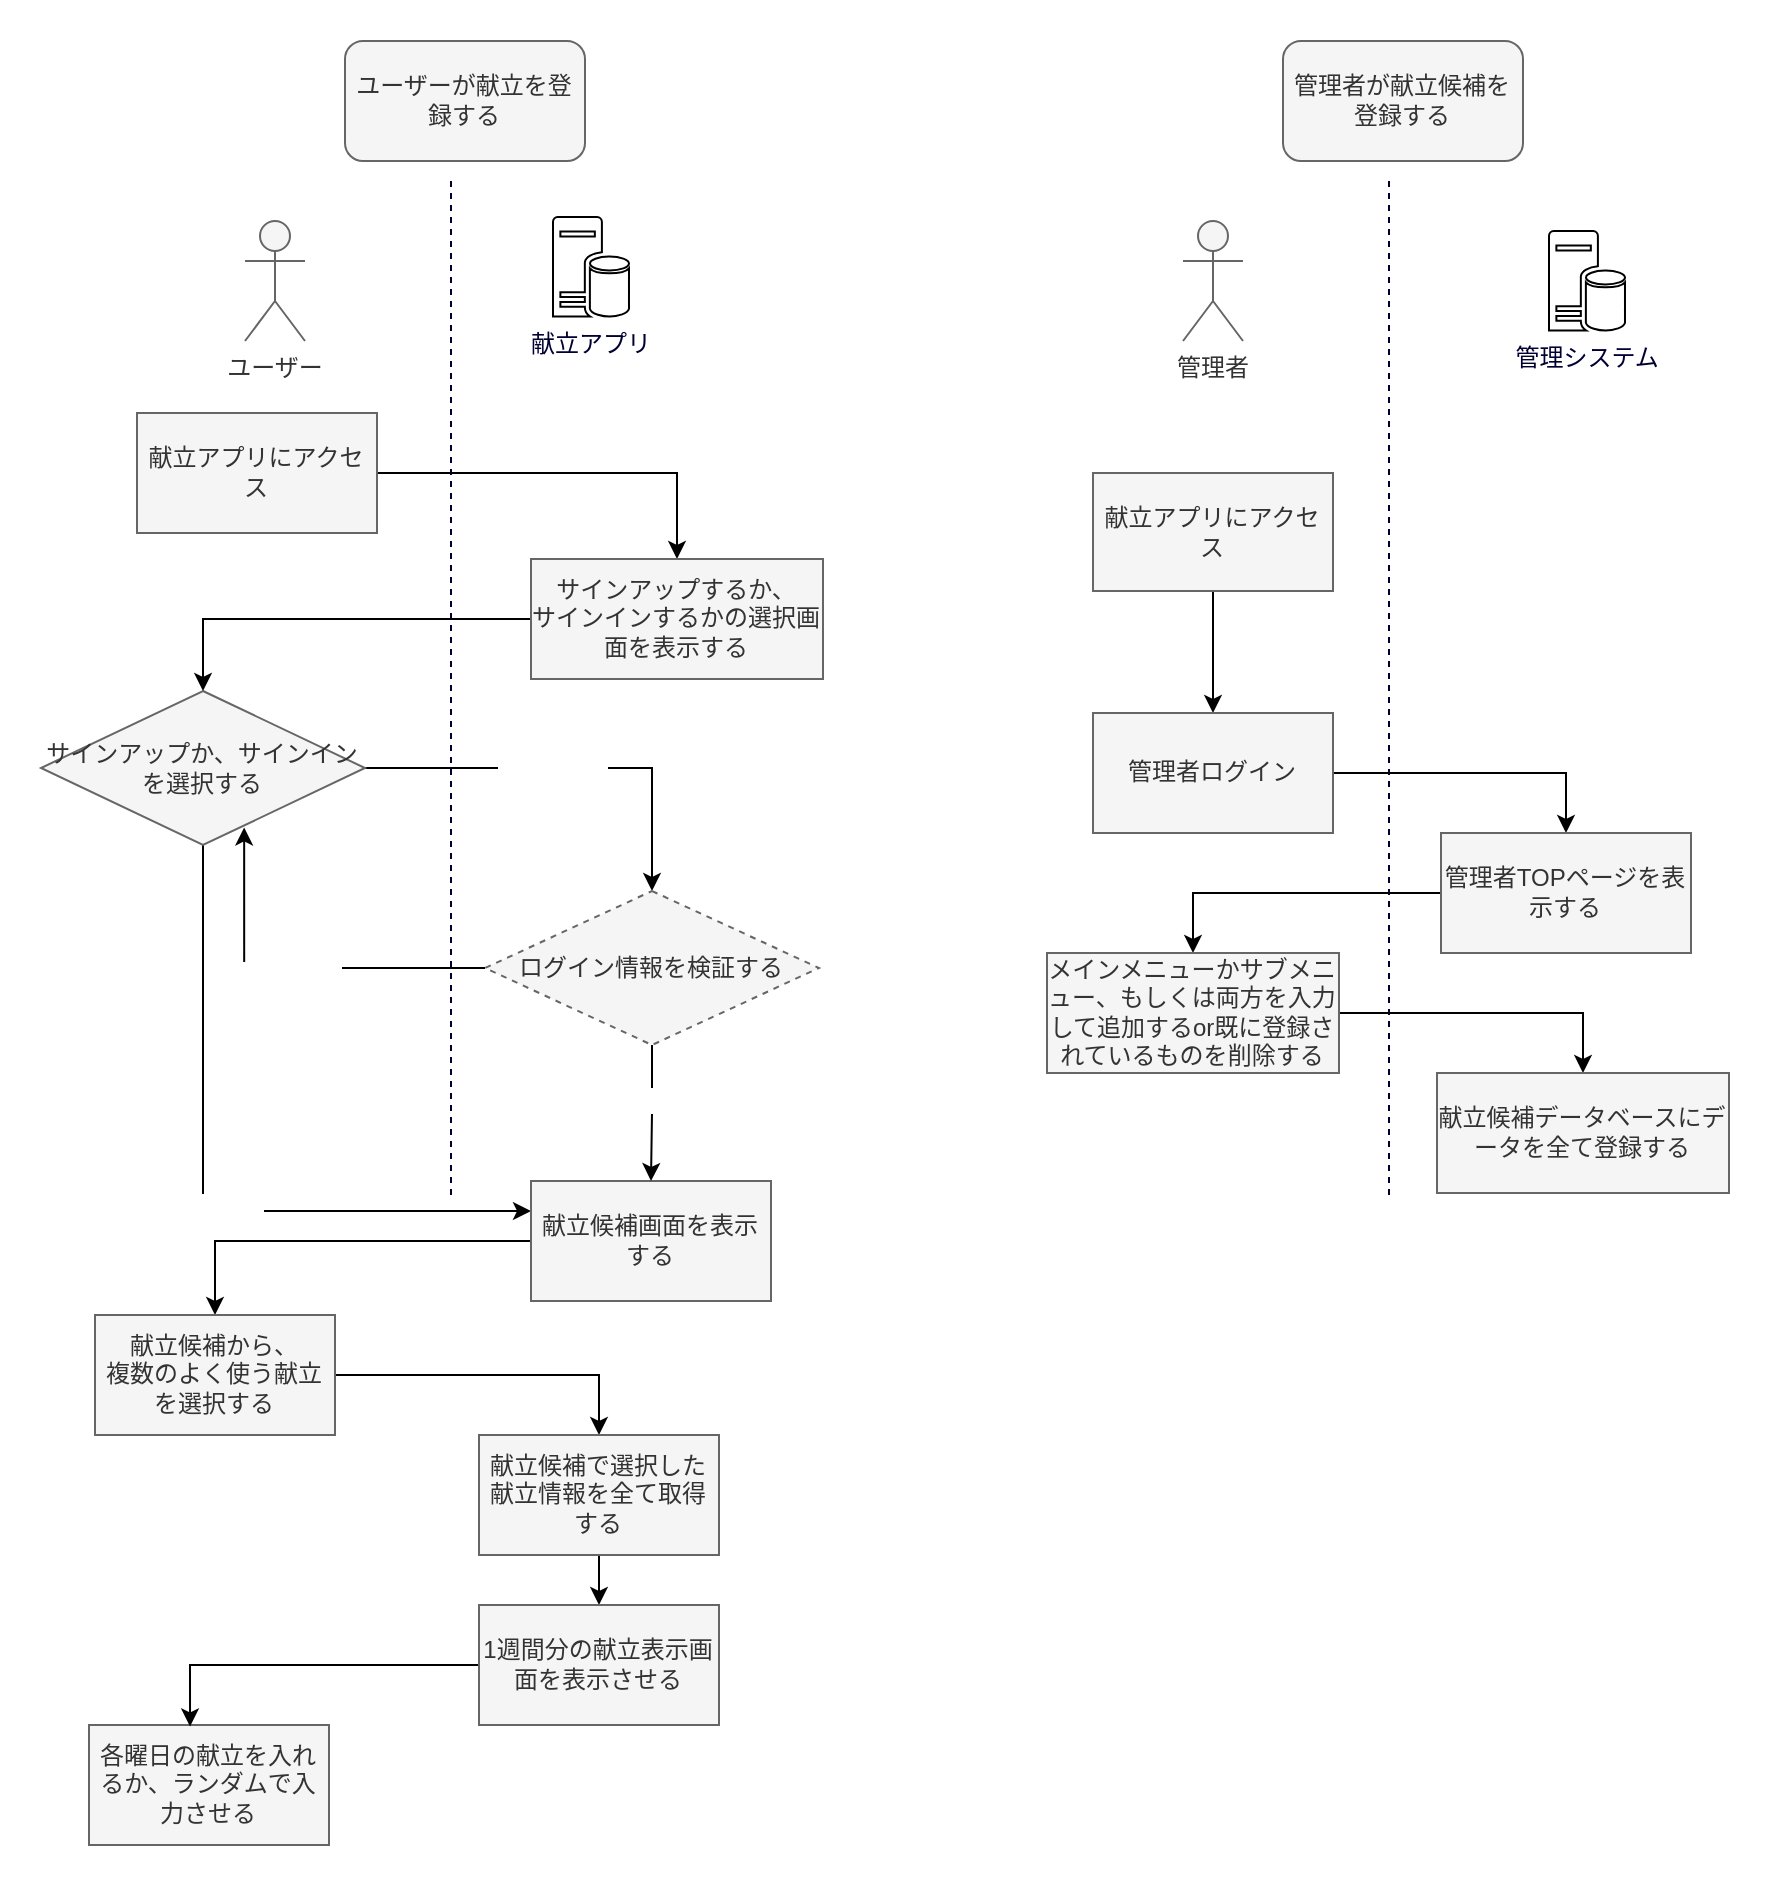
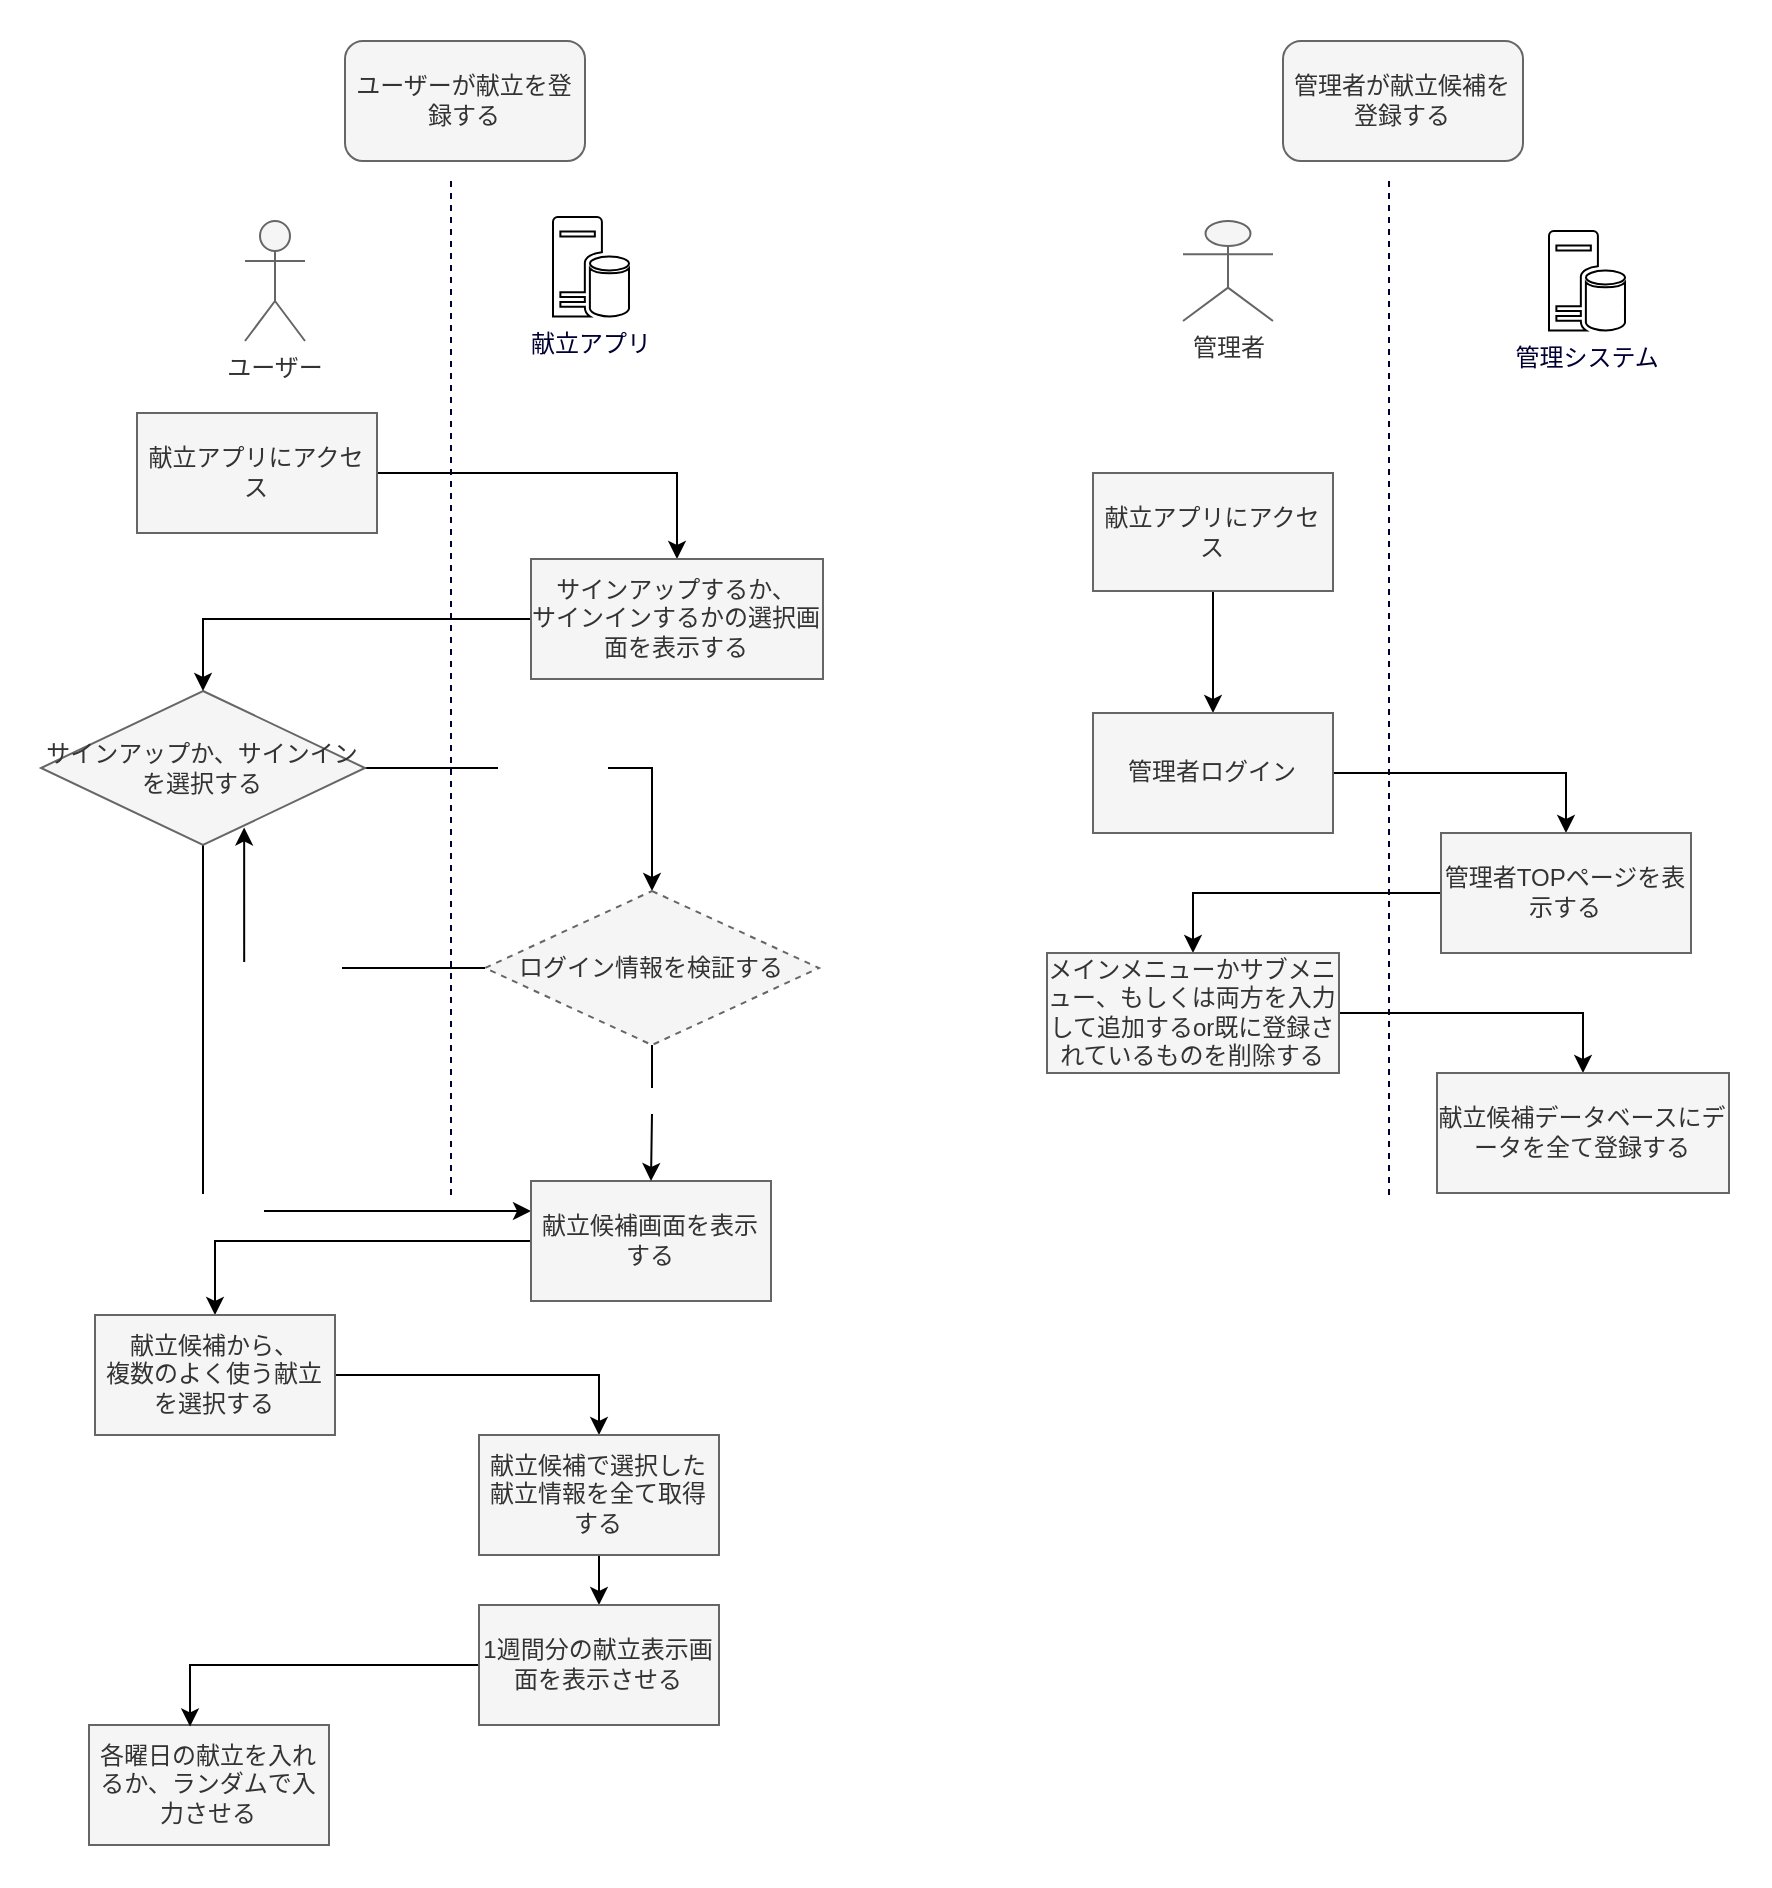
  <mxCell id="0" />
  <mxCell id="1" parent="0" />
  <mxCell id="2" value="ユーザーが献立を登録する" style="rounded=1;whiteSpace=wrap;html=1;fillColor=#f5f5f5;fontColor=#333333;strokeColor=#666666;" vertex="1" parent="1"><mxGeometry x="172" y="20" width="120" height="60" as="geometry" /></mxCell>
  <mxCell id="3" value="ユーザー" style="shape=umlActor;verticalLabelPosition=bottom;verticalAlign=top;html=1;outlineConnect=0;fillColor=#f5f5f5;fontColor=#333333;strokeColor=#666666;" vertex="1" parent="1"><mxGeometry x="122" y="110" width="30" height="60" as="geometry" /></mxCell>
  <mxCell id="4" value="献立アプリ" style="sketch=0;pointerEvents=1;shadow=0;dashed=0;html=1;labelPosition=center;verticalLabelPosition=bottom;verticalAlign=top;align=center;shape=mxgraph.mscae.enterprise.database_server;fontColor=#000033;" vertex="1" parent="1"><mxGeometry x="276" y="108" width="38" height="50" as="geometry" /></mxCell>
  <mxCell id="5" value="&lt;font color=&quot;#ffffff&quot;&gt;サインアップ&lt;/font&gt;" style="edgeStyle=orthogonalEdgeStyle;rounded=0;html=1;exitX=0.5;exitY=1;exitDx=0;exitDy=0;entryX=0;entryY=0.25;entryDx=0;entryDy=0;strokeColor=#000000;fontColor=#000033;" edge="1" parent="1" source="20" target="8"><mxGeometry relative="1" as="geometry"><mxPoint x="167" y="551" as="sourcePoint" /><Array as="points"><mxPoint x="91" y="603" /></Array></mxGeometry></mxCell>
  <mxCell id="6" value="" style="endArrow=none;dashed=1;html=1;fontColor=#000033;strokeColor=#000033;" edge="1" parent="1"><mxGeometry width="50" height="50" relative="1" as="geometry"><mxPoint x="225" y="597" as="sourcePoint" /><mxPoint x="225" y="89" as="targetPoint" /></mxGeometry></mxCell>
  <mxCell id="7" style="edgeStyle=orthogonalEdgeStyle;rounded=0;html=1;exitX=0;exitY=0.5;exitDx=0;exitDy=0;strokeColor=#000000;fontColor=#000033;" edge="1" parent="1" source="8" target="10"><mxGeometry relative="1" as="geometry" /></mxCell>
  <mxCell id="8" value="献立候補画面を表示する" style="rounded=0;whiteSpace=wrap;html=1;fontColor=#333333;fillColor=#f5f5f5;strokeColor=#666666;" vertex="1" parent="1"><mxGeometry x="265" y="590" width="120" height="60" as="geometry" /></mxCell>
  <mxCell id="9" style="edgeStyle=orthogonalEdgeStyle;rounded=0;html=1;entryX=0.5;entryY=0;entryDx=0;entryDy=0;strokeColor=#000000;fontColor=#000033;" edge="1" parent="1" source="10" target="12"><mxGeometry relative="1" as="geometry" /></mxCell>
  <mxCell id="10" value="献立候補から、&lt;br&gt;複数のよく使う献立を選択する" style="rounded=0;whiteSpace=wrap;html=1;fontColor=#333333;fillColor=#f5f5f5;strokeColor=#666666;" vertex="1" parent="1"><mxGeometry x="47" y="657" width="120" height="60" as="geometry" /></mxCell>
  <mxCell id="11" style="edgeStyle=orthogonalEdgeStyle;rounded=0;html=1;exitX=0.5;exitY=1;exitDx=0;exitDy=0;entryX=0.5;entryY=0;entryDx=0;entryDy=0;strokeColor=#000000;fontColor=#000033;" edge="1" parent="1" source="12" target="15"><mxGeometry relative="1" as="geometry" /></mxCell>
  <mxCell id="12" value="献立候補で選択した献立情報を全て取得する" style="rounded=0;whiteSpace=wrap;html=1;fontColor=#333333;fillColor=#f5f5f5;strokeColor=#666666;" vertex="1" parent="1"><mxGeometry x="239" y="717" width="120" height="60" as="geometry" /></mxCell>
  <mxCell id="13" value="各曜日の献立を入れるか、ランダムで入力させる" style="rounded=0;whiteSpace=wrap;html=1;fontColor=#333333;fillColor=#f5f5f5;strokeColor=#666666;" vertex="1" parent="1"><mxGeometry x="44" y="862" width="120" height="60" as="geometry" /></mxCell>
  <mxCell id="14" style="edgeStyle=orthogonalEdgeStyle;rounded=0;html=1;exitX=0;exitY=0.5;exitDx=0;exitDy=0;entryX=0.421;entryY=0.012;entryDx=0;entryDy=0;entryPerimeter=0;strokeColor=#000000;fontColor=#000033;" edge="1" parent="1" source="15" target="13"><mxGeometry relative="1" as="geometry" /></mxCell>
  <mxCell id="15" value="1週間分の献立表示画面を表示させる" style="rounded=0;whiteSpace=wrap;html=1;fontColor=#333333;fillColor=#f5f5f5;strokeColor=#666666;" vertex="1" parent="1"><mxGeometry x="239" y="802" width="120" height="60" as="geometry" /></mxCell>
  <mxCell id="16" style="edgeStyle=orthogonalEdgeStyle;rounded=0;html=1;exitX=1;exitY=0.5;exitDx=0;exitDy=0;entryX=0.5;entryY=0;entryDx=0;entryDy=0;strokeColor=#000000;fontColor=#000033;" edge="1" parent="1" source="17" target="22"><mxGeometry relative="1" as="geometry"><mxPoint x="320" y="266" as="targetPoint" /></mxGeometry></mxCell>
  <mxCell id="17" value="献立アプリにアクセス" style="rounded=0;whiteSpace=wrap;html=1;fontColor=#333333;fillColor=#f5f5f5;strokeColor=#666666;" vertex="1" parent="1"><mxGeometry x="68" y="206" width="120" height="60" as="geometry" /></mxCell>
  <mxCell id="18" style="edgeStyle=orthogonalEdgeStyle;rounded=0;html=1;strokeColor=#000000;fontColor=#FFFFFF;" edge="1" parent="1" source="20" target="27"><mxGeometry relative="1" as="geometry" /></mxCell>
  <mxCell id="19" value="サインイン" style="edgeLabel;html=1;align=center;verticalAlign=middle;resizable=0;points=[];fontColor=#FFFFFF;" vertex="1" connectable="0" parent="18"><mxGeometry x="-0.093" y="-2" relative="1" as="geometry"><mxPoint as="offset" /></mxGeometry></mxCell>
  <mxCell id="20" value="サインアップか、サインインを選択する" style="rhombus;whiteSpace=wrap;html=1;fontColor=#333333;fillColor=#f5f5f5;strokeColor=#666666;" vertex="1" parent="1"><mxGeometry x="20" y="345" width="162" height="77" as="geometry" /></mxCell>
  <mxCell id="21" style="edgeStyle=orthogonalEdgeStyle;rounded=0;html=1;exitX=0;exitY=0.5;exitDx=0;exitDy=0;entryX=0.5;entryY=0;entryDx=0;entryDy=0;strokeColor=#000000;fontColor=#000033;" edge="1" parent="1" source="22" target="20"><mxGeometry relative="1" as="geometry" /></mxCell>
  <mxCell id="22" value="サインアップするか、&lt;br&gt;サインインするかの選択画面を表示する" style="rounded=0;whiteSpace=wrap;html=1;fontColor=#333333;fillColor=#f5f5f5;strokeColor=#666666;" vertex="1" parent="1"><mxGeometry x="265" y="279" width="146" height="60" as="geometry" /></mxCell>
  <mxCell id="23" style="edgeStyle=orthogonalEdgeStyle;rounded=0;html=1;exitX=0;exitY=0.5;exitDx=0;exitDy=0;entryX=0.627;entryY=0.886;entryDx=0;entryDy=0;entryPerimeter=0;strokeColor=#000000;fontColor=#FFFFFF;" edge="1" parent="1" source="27" target="20"><mxGeometry relative="1" as="geometry" /></mxCell>
  <mxCell id="24" value="正しくない" style="edgeLabel;html=1;align=center;verticalAlign=middle;resizable=0;points=[];fontColor=#FFFFFF;" vertex="1" connectable="0" parent="23"><mxGeometry x="0.053" y="3" relative="1" as="geometry"><mxPoint as="offset" /></mxGeometry></mxCell>
  <mxCell id="25" style="edgeStyle=orthogonalEdgeStyle;rounded=0;html=1;entryX=0.5;entryY=0;entryDx=0;entryDy=0;strokeColor=#000000;fontColor=#FFFFFF;" edge="1" parent="1" source="27" target="8"><mxGeometry relative="1" as="geometry" /></mxCell>
  <mxCell id="26" value="正しい" style="edgeLabel;html=1;align=center;verticalAlign=middle;resizable=0;points=[];fontColor=#FFFFFF;" vertex="1" connectable="0" parent="25"><mxGeometry x="-0.218" y="3" relative="1" as="geometry"><mxPoint as="offset" /></mxGeometry></mxCell>
  <mxCell id="27" value="ログイン情報を検証する" style="rhombus;whiteSpace=wrap;html=1;fontColor=#333333;fillColor=#f5f5f5;strokeColor=#666666;dashed=1;" vertex="1" parent="1"><mxGeometry x="242" y="445" width="167" height="77" as="geometry" /></mxCell>
  <mxCell id="28" value="管理者が献立候補を登録する" style="rounded=1;whiteSpace=wrap;html=1;fillColor=#f5f5f5;fontColor=#333333;strokeColor=#666666;" vertex="1" parent="1"><mxGeometry x="641" y="20" width="120" height="60" as="geometry" /></mxCell>
- <mxCell id="29" value="管理者" style="shape=umlActor;verticalLabelPosition=bottom;verticalAlign=top;html=1;outlineConnect=0;fillColor=#f5f5f5;fontColor=#333333;strokeColor=#666666;" vertex="1" parent="1"><mxGeometry x="591" y="110" width="30" height="60" as="geometry" /></mxCell>
+ <mxCell id="29" value="管理者" style="shape=umlActor;verticalLabelPosition=bottom;verticalAlign=top;html=1;outlineConnect=0;fillColor=#f5f5f5;fontColor=#333333;strokeColor=#666666;" vertex="1" parent="1"><mxGeometry x="591" y="110" width="45" height="50" as="geometry" /></mxCell>
  <mxCell id="30" value="管理システム" style="sketch=0;pointerEvents=1;shadow=0;dashed=0;html=1;labelPosition=center;verticalLabelPosition=bottom;verticalAlign=top;align=center;shape=mxgraph.mscae.enterprise.database_server;fontColor=#000033;" vertex="1" parent="1"><mxGeometry x="774" y="115" width="38" height="50" as="geometry" /></mxCell>
  <mxCell id="31" value="" style="endArrow=none;dashed=1;html=1;fontColor=#000033;strokeColor=#000033;" edge="1" parent="1"><mxGeometry width="50" height="50" relative="1" as="geometry"><mxPoint x="694" y="597" as="sourcePoint" /><mxPoint x="694" y="89" as="targetPoint" /></mxGeometry></mxCell>
  <mxCell id="32" style="edgeStyle=orthogonalEdgeStyle;rounded=0;html=1;exitX=1;exitY=0.5;exitDx=0;exitDy=0;entryX=0.5;entryY=0;entryDx=0;entryDy=0;strokeColor=#000000;fontColor=#000033;" edge="1" parent="1" source="37" target="36"><mxGeometry relative="1" as="geometry"><mxPoint x="789" y="266" as="targetPoint" /></mxGeometry></mxCell>
  <mxCell id="33" style="edgeStyle=orthogonalEdgeStyle;rounded=0;html=1;strokeColor=#000000;fontColor=#FFFFFF;" edge="1" parent="1" source="34" target="37"><mxGeometry relative="1" as="geometry" /></mxCell>
  <mxCell id="34" value="献立アプリにアクセス" style="rounded=0;whiteSpace=wrap;html=1;fontColor=#333333;fillColor=#f5f5f5;strokeColor=#666666;" vertex="1" parent="1"><mxGeometry x="546" y="236" width="120" height="59" as="geometry" /></mxCell>
  <mxCell id="35" style="edgeStyle=orthogonalEdgeStyle;rounded=0;html=1;entryX=0.5;entryY=0;entryDx=0;entryDy=0;strokeColor=#000000;fontColor=#FFFFFF;" edge="1" parent="1" source="36" target="39"><mxGeometry relative="1" as="geometry" /></mxCell>
  <mxCell id="36" value="管理者TOPページを表示する" style="rounded=0;whiteSpace=wrap;html=1;fontColor=#333333;fillColor=#f5f5f5;strokeColor=#666666;" vertex="1" parent="1"><mxGeometry x="720" y="416" width="125" height="60" as="geometry" /></mxCell>
  <mxCell id="37" value="管理者ログイン" style="rounded=0;whiteSpace=wrap;html=1;fontColor=#333333;fillColor=#f5f5f5;strokeColor=#666666;" vertex="1" parent="1"><mxGeometry x="546" y="356" width="120" height="60" as="geometry" /></mxCell>
  <mxCell id="38" style="edgeStyle=orthogonalEdgeStyle;rounded=0;html=1;entryX=0.5;entryY=0;entryDx=0;entryDy=0;strokeColor=#000000;fontColor=#FFFFFF;" edge="1" parent="1" source="39" target="40"><mxGeometry relative="1" as="geometry" /></mxCell>
  <mxCell id="39" value="メインメニューかサブメニュー、もしくは両方を入力して追加するor既に登録されているものを削除する" style="rounded=0;whiteSpace=wrap;html=1;fontColor=#333333;fillColor=#f5f5f5;strokeColor=#666666;" vertex="1" parent="1"><mxGeometry x="523" y="476" width="146" height="60" as="geometry" /></mxCell>
  <mxCell id="40" value="献立候補データベースにデータを全て登録する" style="rounded=0;whiteSpace=wrap;html=1;fontColor=#333333;fillColor=#f5f5f5;strokeColor=#666666;" vertex="1" parent="1"><mxGeometry x="718" y="536" width="146" height="60" as="geometry" /></mxCell>
